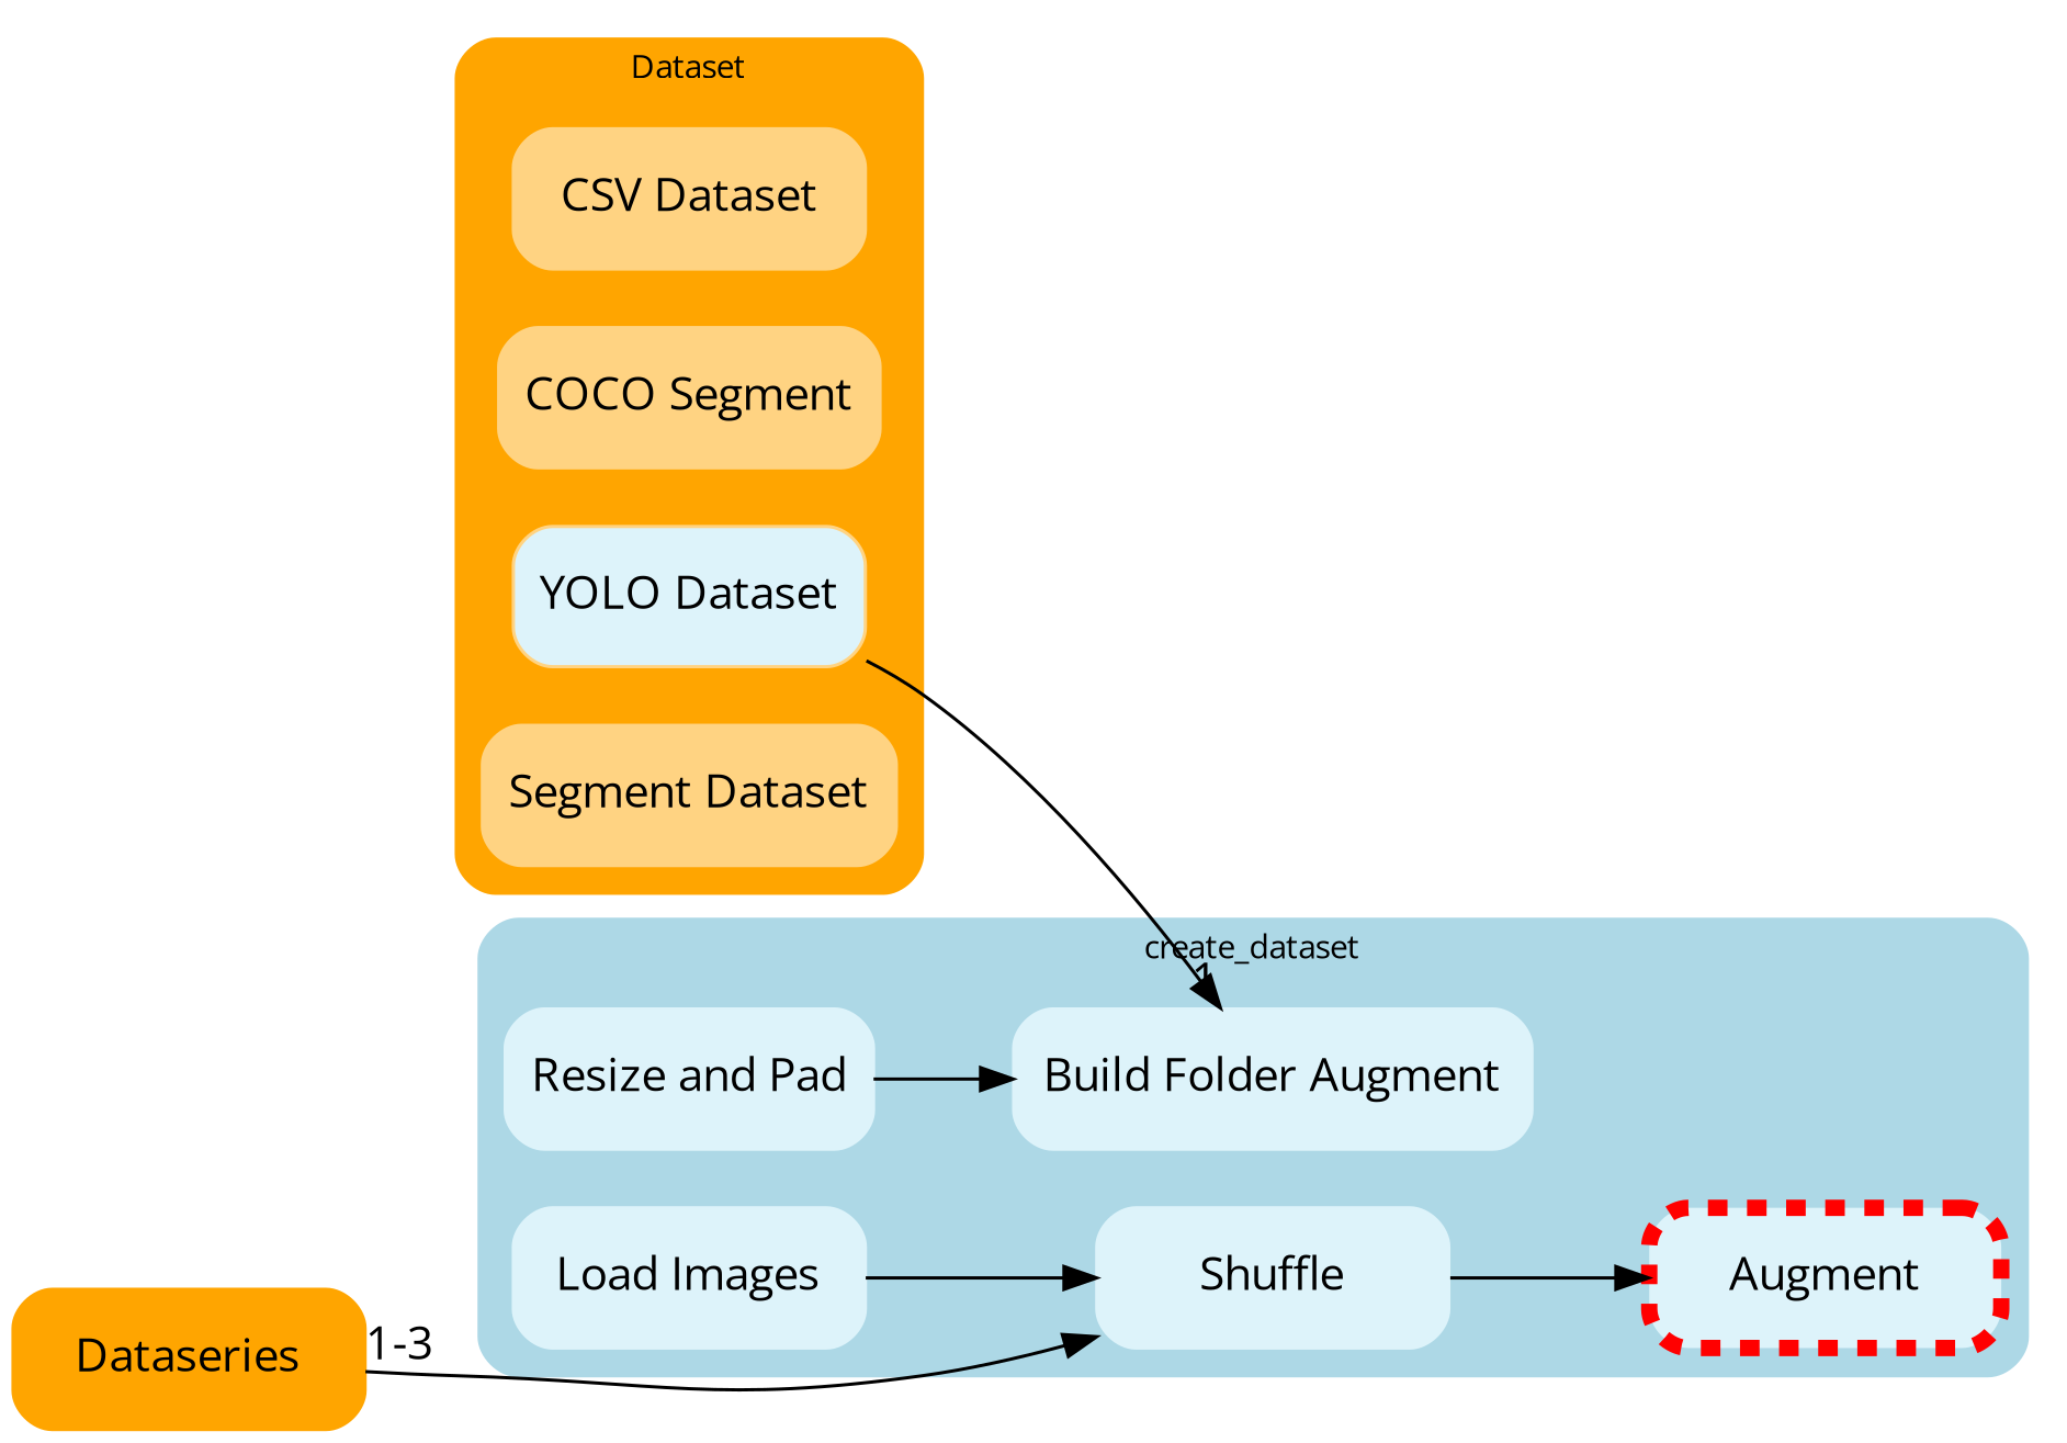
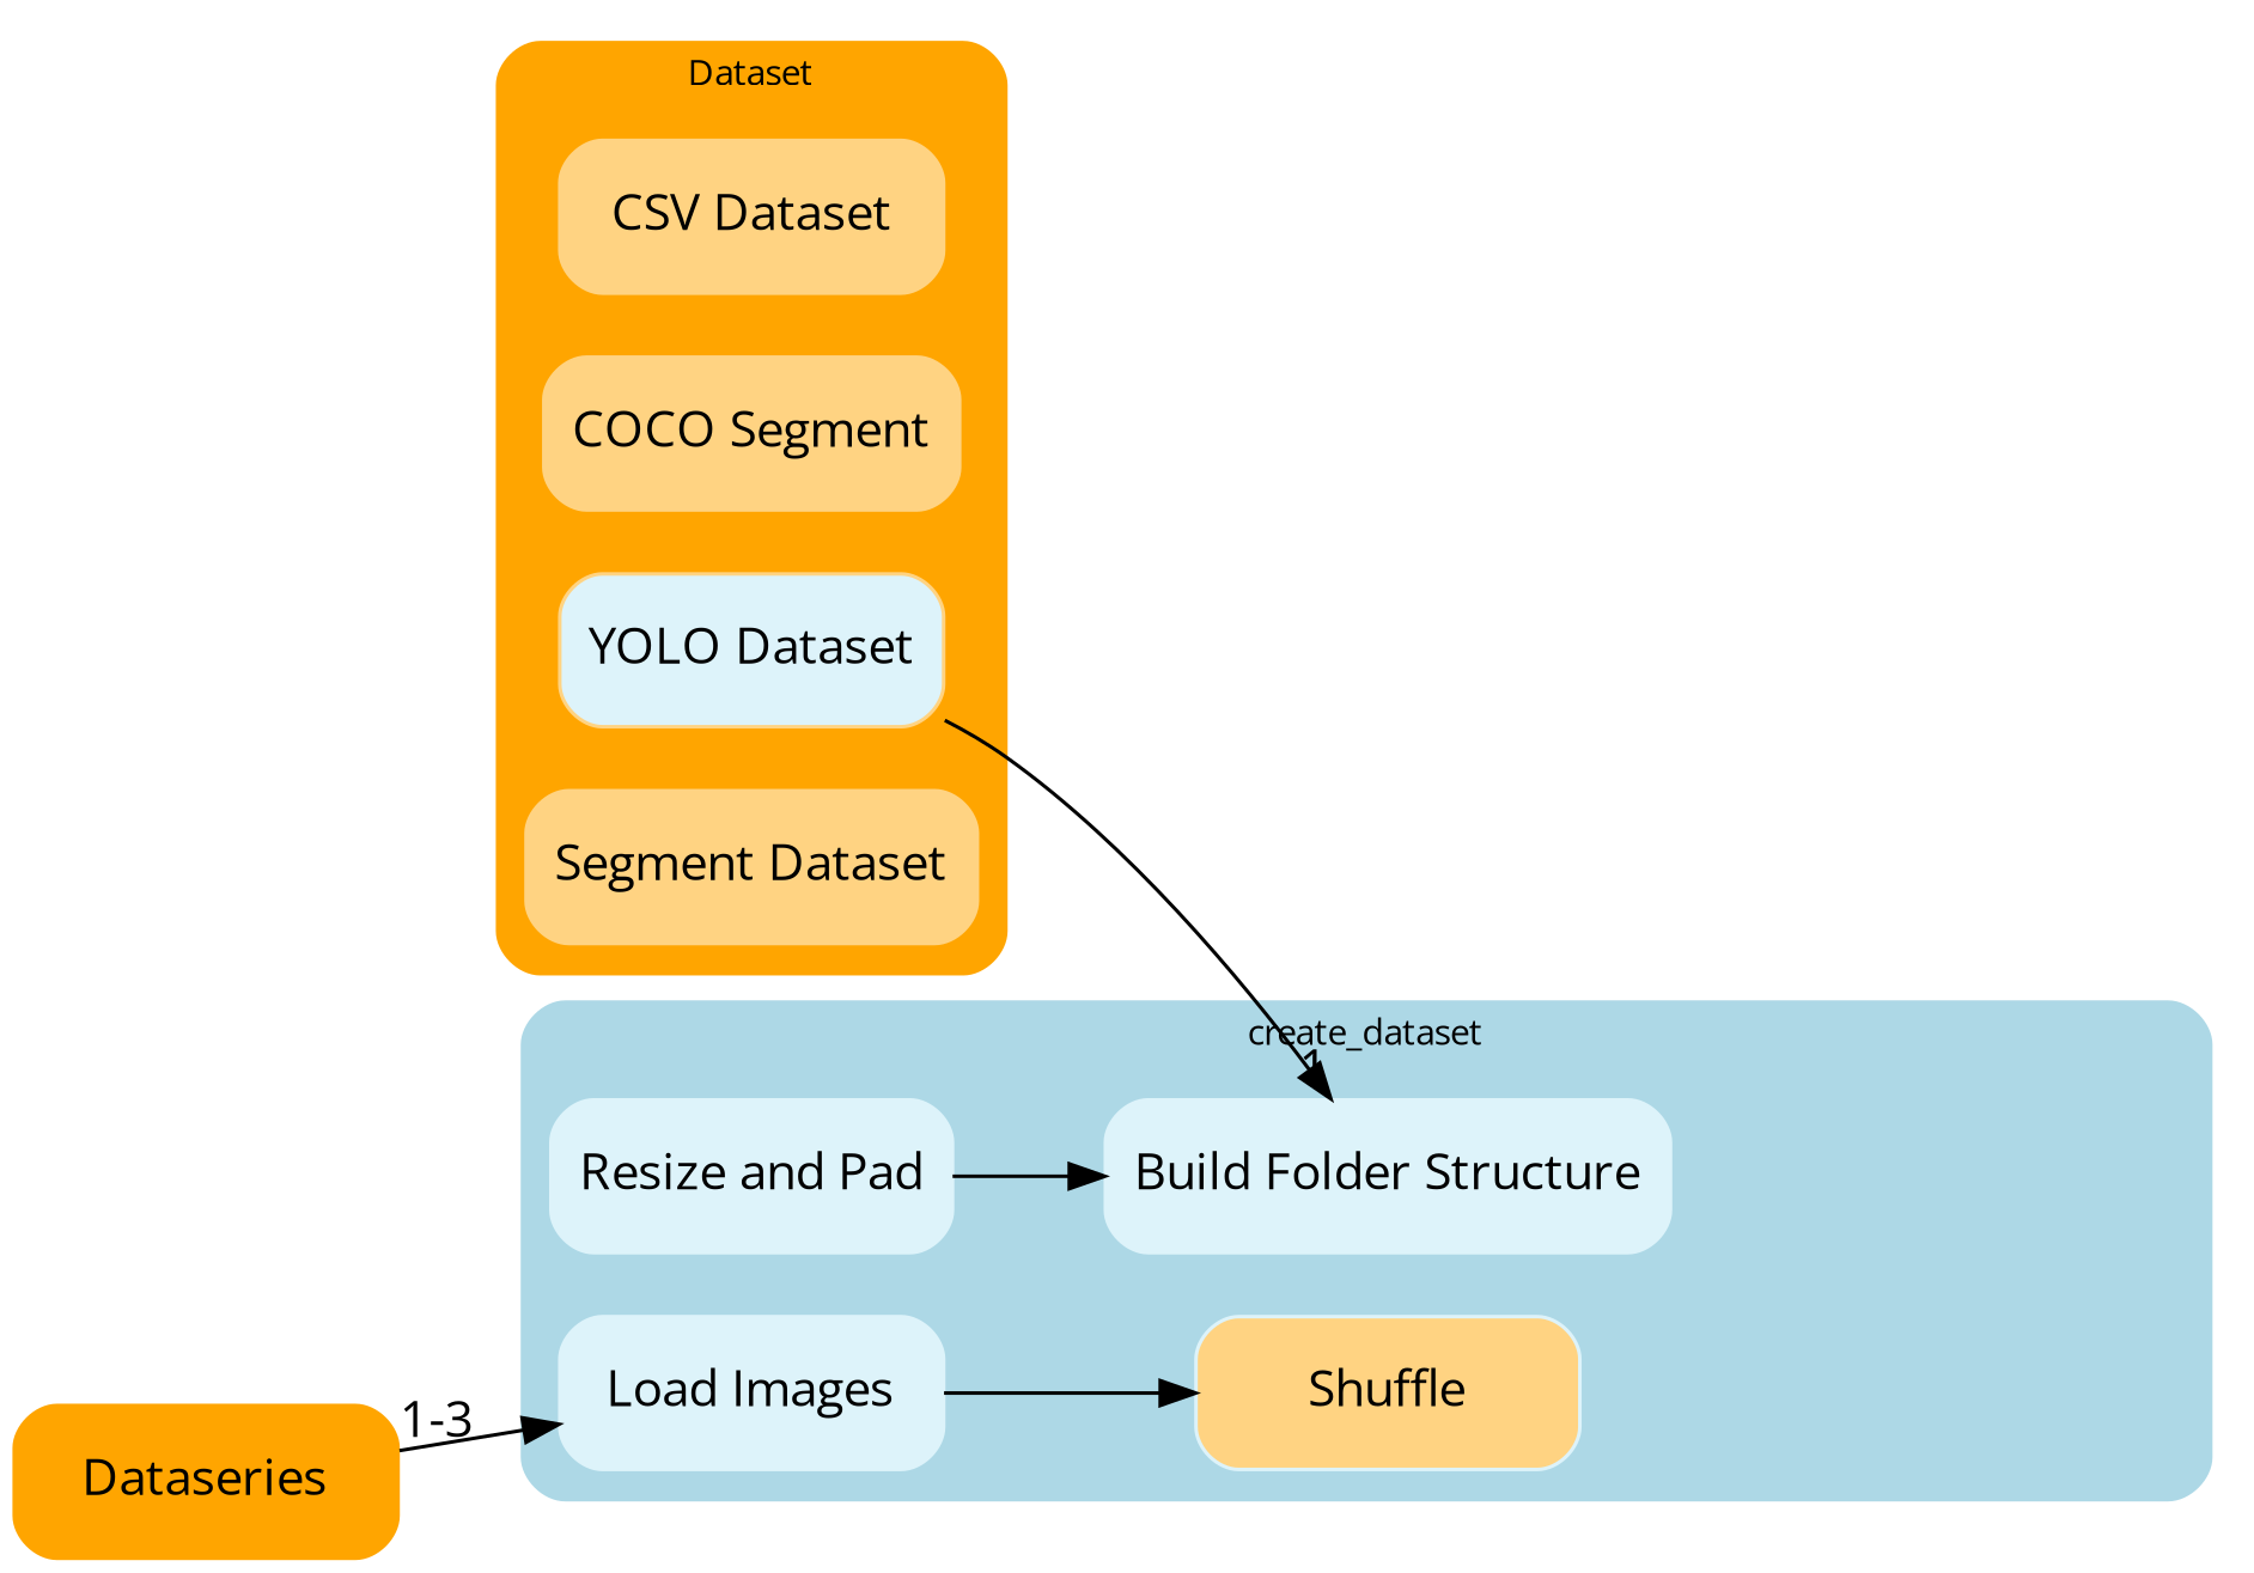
  digraph {
    compound=true
    fontname="Open Sans"
    fontsize=10
    rankdir=LR
    node [color="#ffd382" fontname="Open Sans" shape=box style="filled,rounded"]
    edge [fontname="Open Sans"]
    n1 [height=0.6 label="CSV Dataset" width=1.5]
    n2 [height=0.6 label="COCO Segment" width=1.5]
    n3 [fillcolor="#ddf3fa" height=0.6 label="YOLO Dataset" width=1.5]
    n4 [height=0.6 label="Segment Dataset" width=1.5]
    n5 [color="#ddf3fa" height=0.6 label="Load Images" width=1.5]
-   n6 [color="#ddf3fa" height=0.6 label=Shuffle width=1.5]
-   n7 [color=red fillcolor="#ddf3fa" height=0.6 label=Augment penwidth=5 style="filled,rounded,dashed" width=1.5]
+   n6 [color="#ddf3fa" height=0.6 label=Shuffle width=1.5 fillcolor="#ffd382"]
    n8 [color="#ddf3fa" height=0.6 label="Resize and Pad" width=1.5]
-   n9 [color="#ddf3fa" height=0.6 label="Build Folder Augment" width=1.5]
+   n9 [color="#ddf3fa" height=0.6 label="Build Folder Structure" width=1.5]
    Dataseries [color=orange height=0.6 width=1.5]
    subgraph cluster_1 {
      color=orange
      label=Dataset
      style="filled,rounded"
      n1
      n2
      n3
      n4
    }
    subgraph cluster_2 {
      color=lightblue
      label=create_dataset
      style="filled,rounded"
      n5
      n6
-     n7
      n8
      n9
    }
    n3 -> n9 [headlabel=1]
    n5 -> n6
-   n6 -> n7
    n8 -> n9
-   Dataseries -> n6 [taillabel="1-3"]
+   Dataseries -> n5 [taillabel="1-3"]
  }
